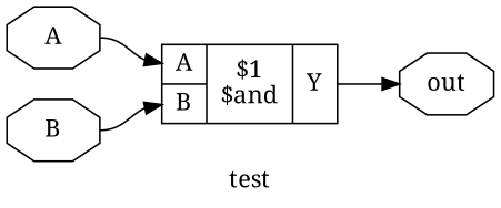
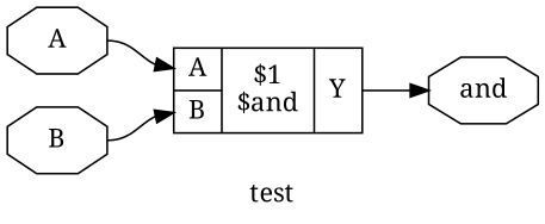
  digraph {
    label=test
    rankdir=LR
    remincross=true
    fontname="Noto Serif"
    node [color=black fontcolor=black shape=octagon fontname="Noto Serif"]
    edge [color=black tailport=e fontname="Noto Serif"]
    n1 [label=A]
    n2 [label="{{<p2> A|<p3> B}|$1\n$and|{<p5> Y}}" shape=record color="" fontcolor=""]
    n3 [label=B]
-   n4 [label=out]
+   n4 [label=and]
    n1 -> n2 [headport="p2:w"]
    n2 -> n4 [headport=w tailport="p5:e"]
    n3 -> n2 [headport="p3:w"]
  }
